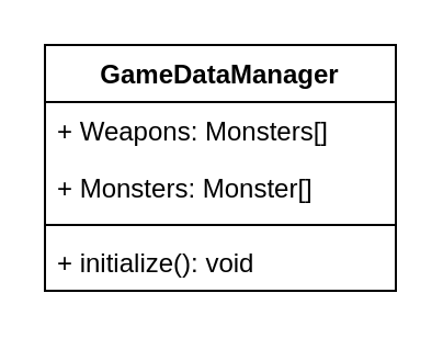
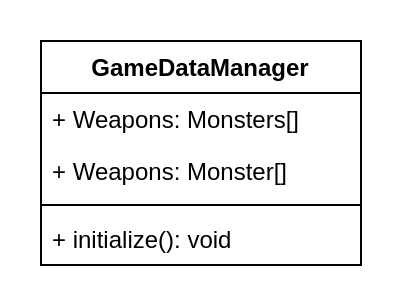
  <mxCell id="0" />
  <mxCell id="1" parent="0" />
  <mxCell id="2" value="GameDataManager" style="swimlane;fontStyle=1;align=center;verticalAlign=top;childLayout=stackLayout;horizontal=1;startSize=26;horizontalStack=0;resizeParent=1;resizeParentMax=0;resizeLast=0;collapsible=1;marginBottom=0;" vertex="1" parent="1"><mxGeometry x="20" y="20" width="160" height="112" as="geometry"><mxRectangle x="-810" y="110" width="140" height="26" as="alternateBounds" /></mxGeometry></mxCell>
  <mxCell id="3" value="+ Weapons: Monsters[]" style="text;strokeColor=none;fillColor=none;align=left;verticalAlign=top;spacingLeft=4;spacingRight=4;overflow=hidden;rotatable=0;points=[[0,0.5],[1,0.5]];portConstraint=eastwest;" vertex="1" parent="2"><mxGeometry y="26" width="160" height="26" as="geometry" /></mxCell>
- <mxCell id="4" value="+ Monsters: Monster[]" style="text;strokeColor=none;fillColor=none;align=left;verticalAlign=top;spacingLeft=4;spacingRight=4;overflow=hidden;rotatable=0;points=[[0,0.5],[1,0.5]];portConstraint=eastwest;" vertex="1" parent="2"><mxGeometry y="52" width="160" height="26" as="geometry" /></mxCell>
+ <mxCell id="4" value="+ Weapons: Monster[]" style="text;strokeColor=none;fillColor=none;align=left;verticalAlign=top;spacingLeft=4;spacingRight=4;overflow=hidden;rotatable=0;points=[[0,0.5],[1,0.5]];portConstraint=eastwest;" vertex="1" parent="2"><mxGeometry y="52" width="160" height="26" as="geometry" /></mxCell>
  <mxCell id="5" value="" style="line;strokeWidth=1;fillColor=none;align=left;verticalAlign=middle;spacingTop=-1;spacingLeft=3;spacingRight=3;rotatable=0;labelPosition=right;points=[];portConstraint=eastwest;" vertex="1" parent="2"><mxGeometry y="78" width="160" height="8" as="geometry" /></mxCell>
  <mxCell id="6" value="+ initialize(): void" style="text;strokeColor=none;fillColor=none;align=left;verticalAlign=top;spacingLeft=4;spacingRight=4;overflow=hidden;rotatable=0;points=[[0,0.5],[1,0.5]];portConstraint=eastwest;" vertex="1" parent="2"><mxGeometry y="86" width="160" height="26" as="geometry" /></mxCell>
